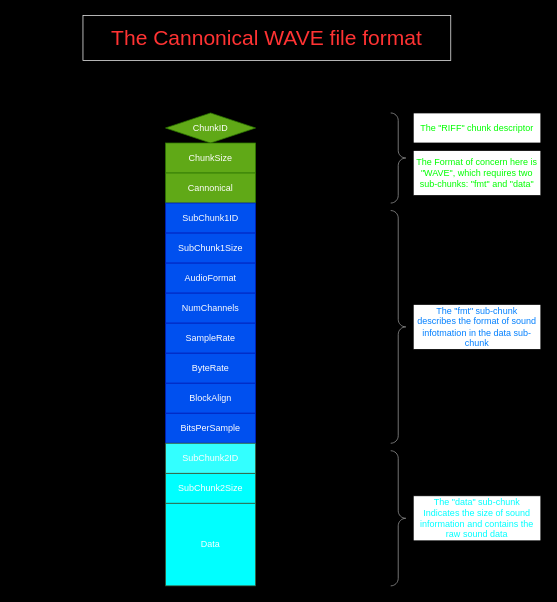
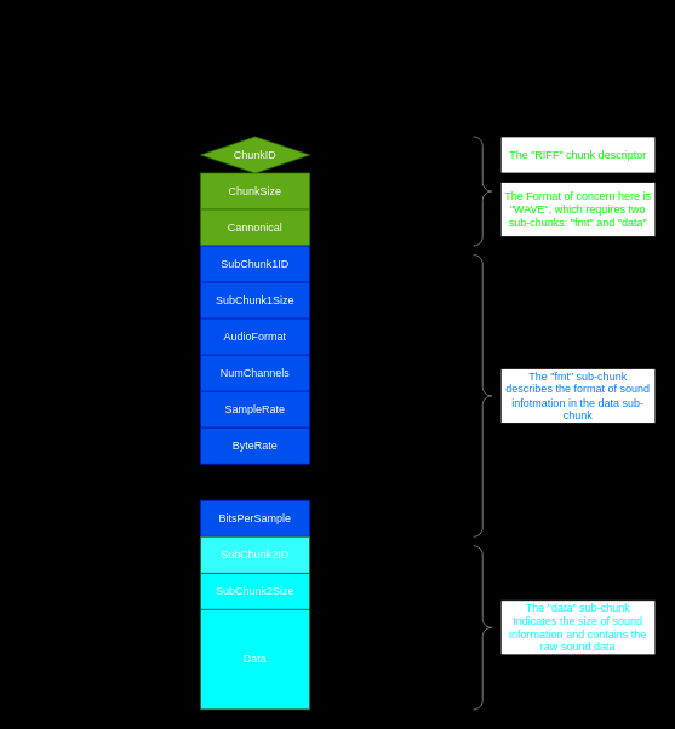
  <mxCell id="0" />
  <mxCell id="1" parent="0" />
  <mxCell id="2" value="ChunkID" style="rhombus;whiteSpace=wrap;html=1;fillColor=#60a917;strokeColor=#2D7600;fontColor=#ffffff;" parent="1" vertex="1"><mxGeometry x="220" y="150" width="120" height="40" as="geometry" /></mxCell>
  <mxCell id="3" value="ChunkSize" style="rounded=0;whiteSpace=wrap;html=1;fillColor=#60a917;strokeColor=#2D7600;fontColor=#ffffff;" parent="1" vertex="1"><mxGeometry x="220" y="190" width="120" height="40" as="geometry" /></mxCell>
  <mxCell id="4" value="Cannonical" style="rounded=0;whiteSpace=wrap;html=1;fillColor=#60a917;strokeColor=#2D7600;fontColor=#ffffff;" parent="1" vertex="1"><mxGeometry x="220" y="230" width="120" height="40" as="geometry" /></mxCell>
  <mxCell id="5" value="SubChunk1ID" style="rounded=0;whiteSpace=wrap;html=1;fillColor=#0050ef;strokeColor=#001DBC;fontColor=#ffffff;" parent="1" vertex="1"><mxGeometry x="220" y="270" width="120" height="40" as="geometry" /></mxCell>
  <mxCell id="6" value="SubChunk1Size" style="rounded=0;whiteSpace=wrap;html=1;fillColor=#0050ef;strokeColor=#001DBC;fontColor=#ffffff;" parent="1" vertex="1"><mxGeometry x="220" y="310" width="120" height="40" as="geometry" /></mxCell>
  <mxCell id="7" value="AudioFormat" style="rounded=0;whiteSpace=wrap;html=1;fillColor=#0050ef;strokeColor=#001DBC;fontColor=#ffffff;" parent="1" vertex="1"><mxGeometry x="220" y="350" width="120" height="40" as="geometry" /></mxCell>
  <mxCell id="8" value="NumChannels" style="rounded=0;whiteSpace=wrap;html=1;fillColor=#0050ef;strokeColor=#001DBC;fontColor=#ffffff;" parent="1" vertex="1"><mxGeometry x="220" y="390" width="120" height="40" as="geometry" /></mxCell>
  <mxCell id="9" value="SampleRate" style="rounded=0;whiteSpace=wrap;html=1;fillColor=#0050ef;strokeColor=#001DBC;fontColor=#ffffff;" parent="1" vertex="1"><mxGeometry x="220" y="430" width="120" height="40" as="geometry" /></mxCell>
  <mxCell id="10" value="ByteRate" style="rounded=0;whiteSpace=wrap;html=1;fillColor=#0050ef;strokeColor=#001DBC;fontColor=#ffffff;" parent="1" vertex="1"><mxGeometry x="220" y="470" width="120" height="40" as="geometry" /></mxCell>
- <mxCell id="11" value="BlockAlign" style="rounded=0;whiteSpace=wrap;html=1;fillColor=#0050ef;strokeColor=#001DBC;fontColor=#ffffff;" parent="1" vertex="1"><mxGeometry x="220" y="510" width="120" height="40" as="geometry" /></mxCell>
  <mxCell id="12" value="BitsPerSample" style="rounded=0;whiteSpace=wrap;html=1;fillColor=#0050ef;strokeColor=#001DBC;fontColor=#ffffff;" parent="1" vertex="1"><mxGeometry x="220" y="550" width="120" height="40" as="geometry" /></mxCell>
  <mxCell id="13" value="SubChunk2Size" style="rounded=0;whiteSpace=wrap;html=1;strokeColor=#3A5431;fontColor=#ffffff;fillColor=#00FFFF;" parent="1" vertex="1"><mxGeometry x="220" y="630" width="120" height="40" as="geometry" /></mxCell>
  <mxCell id="14" value="SubChunk2ID" style="rounded=0;whiteSpace=wrap;html=1;strokeColor=#3A5431;fontColor=#ffffff;fillColor=#33FFFF;" parent="1" vertex="1"><mxGeometry x="220" y="590" width="120" height="40" as="geometry" /></mxCell>
  <mxCell id="15" value="Data" style="rounded=0;whiteSpace=wrap;html=1;strokeColor=#3A5431;fontColor=#ffffff;fillColor=#00FFFF;" parent="1" vertex="1"><mxGeometry x="220" y="670" width="120" height="110" as="geometry" /></mxCell>
  <mxCell id="16" value="" style="labelPosition=right;align=left;strokeWidth=1;shape=mxgraph.mockup.markup.curlyBrace;html=1;shadow=0;dashed=0;strokeColor=#999999;direction=north;rotation=-180;" parent="1" vertex="1"><mxGeometry x="520" y="150" width="20" height="120" as="geometry" /></mxCell>
  <mxCell id="17" value="The &quot;RIFF&quot; chunk descriptor" style="rounded=0;whiteSpace=wrap;html=1;fontColor=#00FF00;" parent="1" vertex="1"><mxGeometry x="550" y="150" width="170" height="40" as="geometry" /></mxCell>
  <mxCell id="18" value="The Format of concern here is &quot;WAVE&quot;, which requires two sub-chunks: &quot;fmt&quot; and &quot;data&quot;" style="rounded=0;whiteSpace=wrap;html=1;fontColor=#00FF00;" parent="1" vertex="1"><mxGeometry x="550" y="200" width="170" height="60" as="geometry" /></mxCell>
  <mxCell id="19" value="" style="labelPosition=right;align=left;strokeWidth=1;shape=mxgraph.mockup.markup.curlyBrace;html=1;shadow=0;dashed=0;strokeColor=#999999;direction=north;rotation=-180;" parent="1" vertex="1"><mxGeometry x="520" y="280" width="20" height="310" as="geometry" /></mxCell>
  <mxCell id="20" value="The &quot;fmt&quot; sub-chunk&lt;br&gt;describes the format of sound infotmation in the data sub-chunk" style="rounded=0;whiteSpace=wrap;html=1;fontColor=#007FFF;" parent="1" vertex="1"><mxGeometry x="550" y="405" width="170" height="60" as="geometry" /></mxCell>
  <mxCell id="21" value="" style="labelPosition=right;align=left;strokeWidth=1;shape=mxgraph.mockup.markup.curlyBrace;html=1;shadow=0;dashed=0;strokeColor=#999999;direction=north;rotation=-180;" parent="1" vertex="1"><mxGeometry x="520" y="600" width="20" height="180" as="geometry" /></mxCell>
  <mxCell id="22" value="The &quot;data&quot; sub-chunk&lt;br&gt;Indicates the size of sound information and contains the raw sound data" style="rounded=0;whiteSpace=wrap;html=1;fontColor=#00FFFF;" parent="1" vertex="1"><mxGeometry x="550" y="660" width="170" height="60" as="geometry" /></mxCell>
  <mxCell id="23" value="big" style="rounded=0;whiteSpace=wrap;html=1;verticalAlign=top;fillColor=none;strokeColor=none;" parent="1" vertex="1"><mxGeometry x="20" y="150" width="120" height="40" as="geometry" /></mxCell>
  <mxCell id="24" value="endian" style="rounded=0;whiteSpace=wrap;html=1;fillColor=none;strokeColor=none;" parent="1" vertex="1"><mxGeometry x="20" y="100" width="120" height="40" as="geometry" /></mxCell>
  <mxCell id="25" value="File offset&lt;br&gt;(Byte)" style="rounded=0;whiteSpace=wrap;html=1;fillColor=none;strokeColor=none;" parent="1" vertex="1"><mxGeometry x="140" y="100" width="77" height="40" as="geometry" /></mxCell>
  <mxCell id="26" value="field name" style="rounded=0;whiteSpace=wrap;html=1;fillColor=none;strokeColor=none;" parent="1" vertex="1"><mxGeometry x="220" y="100" width="120" height="40" as="geometry" /></mxCell>
  <mxCell id="27" value="Field Size&lt;br&gt;(Byte)" style="rounded=0;whiteSpace=wrap;html=1;fillColor=none;strokeColor=none;" parent="1" vertex="1"><mxGeometry x="340" y="100" width="70" height="40" as="geometry" /></mxCell>
  <mxCell id="28" value="little" style="rounded=0;whiteSpace=wrap;html=1;verticalAlign=top;fillColor=none;strokeColor=none;" parent="1" vertex="1"><mxGeometry x="20" y="190" width="120" height="40" as="geometry" /></mxCell>
  <mxCell id="29" value="big" style="rounded=0;whiteSpace=wrap;html=1;verticalAlign=top;fillColor=none;strokeColor=none;" parent="1" vertex="1"><mxGeometry x="20" y="230" width="120" height="40" as="geometry" /></mxCell>
  <mxCell id="30" value="big" style="rounded=0;whiteSpace=wrap;html=1;verticalAlign=top;fillColor=none;strokeColor=none;" parent="1" vertex="1"><mxGeometry x="20" y="270" width="120" height="40" as="geometry" /></mxCell>
  <mxCell id="31" value="little" style="rounded=0;whiteSpace=wrap;html=1;verticalAlign=top;fillColor=none;strokeColor=none;" parent="1" vertex="1"><mxGeometry x="20" y="310" width="120" height="40" as="geometry" /></mxCell>
  <mxCell id="32" value="&lt;span style=&quot;font-family: &amp;#34;helvetica&amp;#34;&quot;&gt;little&lt;/span&gt;" style="rounded=0;whiteSpace=wrap;html=1;verticalAlign=top;fillColor=none;strokeColor=none;" parent="1" vertex="1"><mxGeometry x="20" y="390" width="120" height="40" as="geometry" /></mxCell>
  <mxCell id="33" value="&lt;span style=&quot;font-family: &amp;#34;helvetica&amp;#34;&quot;&gt;little&lt;/span&gt;" style="rounded=0;whiteSpace=wrap;html=1;verticalAlign=top;fillColor=none;strokeColor=none;" parent="1" vertex="1"><mxGeometry x="20" y="430" width="120" height="40" as="geometry" /></mxCell>
  <mxCell id="34" value="&lt;span style=&quot;font-family: &amp;#34;helvetica&amp;#34;&quot;&gt;little&lt;/span&gt;" style="rounded=0;whiteSpace=wrap;html=1;verticalAlign=top;fillColor=none;strokeColor=none;" parent="1" vertex="1"><mxGeometry x="20" y="470" width="120" height="40" as="geometry" /></mxCell>
  <mxCell id="35" value="&lt;span style=&quot;font-family: &amp;#34;helvetica&amp;#34;&quot;&gt;little&lt;/span&gt;" style="rounded=0;whiteSpace=wrap;html=1;verticalAlign=top;fillColor=none;strokeColor=none;" parent="1" vertex="1"><mxGeometry x="20" y="510" width="120" height="40" as="geometry" /></mxCell>
  <mxCell id="36" value="&lt;span style=&quot;font-family: &amp;#34;helvetica&amp;#34;&quot;&gt;little&lt;/span&gt;" style="rounded=0;whiteSpace=wrap;html=1;verticalAlign=top;fillColor=none;strokeColor=none;" parent="1" vertex="1"><mxGeometry x="20" y="550" width="120" height="40" as="geometry" /></mxCell>
  <mxCell id="37" value="big" style="rounded=0;whiteSpace=wrap;html=1;verticalAlign=top;fillColor=none;strokeColor=none;" parent="1" vertex="1"><mxGeometry x="20" y="590" width="120" height="40" as="geometry" /></mxCell>
  <mxCell id="38" value="0" style="rounded=0;whiteSpace=wrap;html=1;fillColor=none;strokeColor=none;verticalAlign=top;" parent="1" vertex="1"><mxGeometry x="140" y="150" width="77" height="40" as="geometry" /></mxCell>
  <mxCell id="39" value="4" style="rounded=0;whiteSpace=wrap;html=1;fillColor=none;strokeColor=none;verticalAlign=top;" parent="1" vertex="1"><mxGeometry x="140" y="190" width="77" height="40" as="geometry" /></mxCell>
  <mxCell id="40" value="8" style="rounded=0;whiteSpace=wrap;html=1;fillColor=none;strokeColor=none;verticalAlign=top;" parent="1" vertex="1"><mxGeometry x="140" y="230" width="77" height="40" as="geometry" /></mxCell>
  <mxCell id="41" value="12" style="rounded=0;whiteSpace=wrap;html=1;fillColor=none;strokeColor=none;verticalAlign=top;" parent="1" vertex="1"><mxGeometry x="140" y="270" width="77" height="40" as="geometry" /></mxCell>
  <mxCell id="42" value="16" style="rounded=0;whiteSpace=wrap;html=1;fillColor=none;strokeColor=none;verticalAlign=top;" parent="1" vertex="1"><mxGeometry x="140" y="310" width="77" height="40" as="geometry" /></mxCell>
  <mxCell id="43" value="20" style="rounded=0;whiteSpace=wrap;html=1;fillColor=none;strokeColor=none;rotation=0;verticalAlign=top;" parent="1" vertex="1"><mxGeometry x="140" y="350" width="77" height="40" as="geometry" /></mxCell>
  <mxCell id="44" value="22" style="rounded=0;whiteSpace=wrap;html=1;fillColor=none;strokeColor=none;verticalAlign=top;" parent="1" vertex="1"><mxGeometry x="140" y="390" width="77" height="40" as="geometry" /></mxCell>
  <mxCell id="45" value="24" style="rounded=0;whiteSpace=wrap;html=1;fillColor=none;strokeColor=none;verticalAlign=top;" parent="1" vertex="1"><mxGeometry x="140" y="430" width="77" height="40" as="geometry" /></mxCell>
  <mxCell id="46" value="28" style="rounded=0;whiteSpace=wrap;html=1;fillColor=none;strokeColor=none;verticalAlign=top;" parent="1" vertex="1"><mxGeometry x="140" y="470" width="77" height="40" as="geometry" /></mxCell>
  <mxCell id="47" value="32" style="rounded=0;whiteSpace=wrap;html=1;fillColor=none;strokeColor=none;verticalAlign=top;" parent="1" vertex="1"><mxGeometry x="140" y="510" width="77" height="40" as="geometry" /></mxCell>
  <mxCell id="48" value="34" style="rounded=0;whiteSpace=wrap;html=1;fillColor=none;strokeColor=none;verticalAlign=top;" parent="1" vertex="1"><mxGeometry x="140" y="550" width="77" height="40" as="geometry" /></mxCell>
  <mxCell id="49" value="36" style="rounded=0;whiteSpace=wrap;html=1;fillColor=none;strokeColor=none;verticalAlign=top;" parent="1" vertex="1"><mxGeometry x="140" y="590" width="77" height="40" as="geometry" /></mxCell>
  <mxCell id="50" value="4" style="rounded=0;whiteSpace=wrap;html=1;align=left;verticalAlign=top;fillColor=none;strokeColor=none;" parent="1" vertex="1"><mxGeometry x="370" y="150" width="50" height="40" as="geometry" /></mxCell>
  <mxCell id="51" value="4" style="rounded=0;whiteSpace=wrap;html=1;align=left;verticalAlign=top;fillColor=none;strokeColor=none;" parent="1" vertex="1"><mxGeometry x="370" y="190" width="50" height="40" as="geometry" /></mxCell>
  <mxCell id="52" value="4" style="rounded=0;whiteSpace=wrap;html=1;align=left;verticalAlign=top;fillColor=none;strokeColor=none;" parent="1" vertex="1"><mxGeometry x="370" y="230" width="50" height="40" as="geometry" /></mxCell>
  <mxCell id="53" value="4" style="rounded=0;whiteSpace=wrap;html=1;align=left;verticalAlign=top;fillColor=none;strokeColor=none;" parent="1" vertex="1"><mxGeometry x="370" y="270" width="50" height="40" as="geometry" /></mxCell>
  <mxCell id="54" value="4" style="rounded=0;whiteSpace=wrap;html=1;align=left;verticalAlign=top;fillColor=none;strokeColor=none;" parent="1" vertex="1"><mxGeometry x="370" y="310" width="50" height="40" as="geometry" /></mxCell>
  <mxCell id="55" value="2" style="rounded=0;whiteSpace=wrap;html=1;align=left;verticalAlign=top;fillColor=none;strokeColor=none;" parent="1" vertex="1"><mxGeometry x="370" y="350" width="50" height="40" as="geometry" /></mxCell>
  <mxCell id="56" value="2" style="rounded=0;whiteSpace=wrap;html=1;align=left;verticalAlign=top;fillColor=none;strokeColor=none;" parent="1" vertex="1"><mxGeometry x="370" y="390" width="50" height="40" as="geometry" /></mxCell>
  <mxCell id="57" value="4" style="rounded=0;whiteSpace=wrap;html=1;align=left;verticalAlign=top;fillColor=none;strokeColor=none;" parent="1" vertex="1"><mxGeometry x="370" y="430" width="50" height="40" as="geometry" /></mxCell>
  <mxCell id="58" value="4" style="rounded=0;whiteSpace=wrap;html=1;align=left;verticalAlign=top;fillColor=none;strokeColor=none;" parent="1" vertex="1"><mxGeometry x="370" y="470" width="50" height="40" as="geometry" /></mxCell>
  <mxCell id="59" value="2" style="rounded=0;whiteSpace=wrap;html=1;verticalAlign=top;align=left;fillColor=none;strokeColor=none;" parent="1" vertex="1"><mxGeometry x="370" y="510" width="50" height="40" as="geometry" /></mxCell>
  <mxCell id="60" value="2" style="rounded=0;whiteSpace=wrap;html=1;fillColor=none;strokeColor=none;align=left;verticalAlign=top;" parent="1" vertex="1"><mxGeometry x="370" y="550" width="50" height="40" as="geometry" /></mxCell>
  <mxCell id="61" value="4" style="rounded=0;whiteSpace=wrap;html=1;fillColor=none;strokeColor=none;verticalAlign=top;align=left;" parent="1" vertex="1"><mxGeometry x="370" y="590" width="50" height="40" as="geometry" /></mxCell>
  <mxCell id="62" value="&lt;span style=&quot;font-family: &amp;#34;helvetica&amp;#34;&quot;&gt;little&lt;/span&gt;" style="rounded=0;whiteSpace=wrap;html=1;verticalAlign=top;fillColor=none;strokeColor=none;" parent="1" vertex="1"><mxGeometry x="20" y="630" width="120" height="40" as="geometry" /></mxCell>
  <mxCell id="63" value="40" style="rounded=0;whiteSpace=wrap;html=1;fillColor=none;strokeColor=none;verticalAlign=top;" parent="1" vertex="1"><mxGeometry x="140" y="630" width="77" height="40" as="geometry" /></mxCell>
  <mxCell id="64" value="4" style="rounded=0;whiteSpace=wrap;html=1;fillColor=none;strokeColor=none;verticalAlign=top;align=left;" parent="1" vertex="1"><mxGeometry x="370" y="630" width="50" height="40" as="geometry" /></mxCell>
  <mxCell id="65" value="44" style="rounded=0;whiteSpace=wrap;html=1;fillColor=none;strokeColor=none;verticalAlign=top;" parent="1" vertex="1"><mxGeometry x="140" y="670" width="77" height="40" as="geometry" /></mxCell>
  <mxCell id="66" value="SubChunk2Size" style="rounded=0;whiteSpace=wrap;html=1;align=left;verticalAlign=top;rotation=-90;fillColor=none;strokeColor=none;" parent="1" vertex="1"><mxGeometry x="340" y="697.5" width="110" height="55" as="geometry" /></mxCell>
- <mxCell id="67" value="The Cannonical WAVE file format" style="rounded=0;whiteSpace=wrap;html=1;strokeColor=#f0f0f0;fillColor=none;align=center;fontSize=28;fontColor=#FF3333;" parent="1" vertex="1"><mxGeometry x="110" y="20" width="490" height="60" as="geometry" /></mxCell>
  <mxCell id="68" value="little" style="rounded=0;whiteSpace=wrap;html=1;verticalAlign=top;fillColor=none;strokeColor=none;" parent="1" vertex="1"><mxGeometry x="20" y="350" width="120" height="40" as="geometry" /></mxCell>
